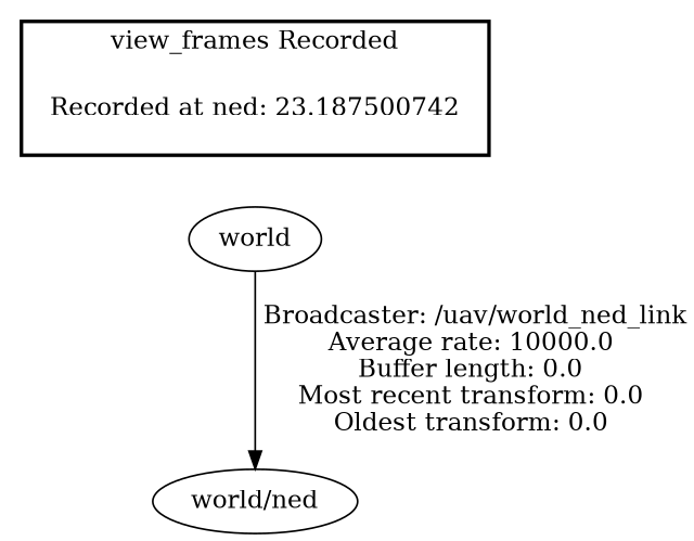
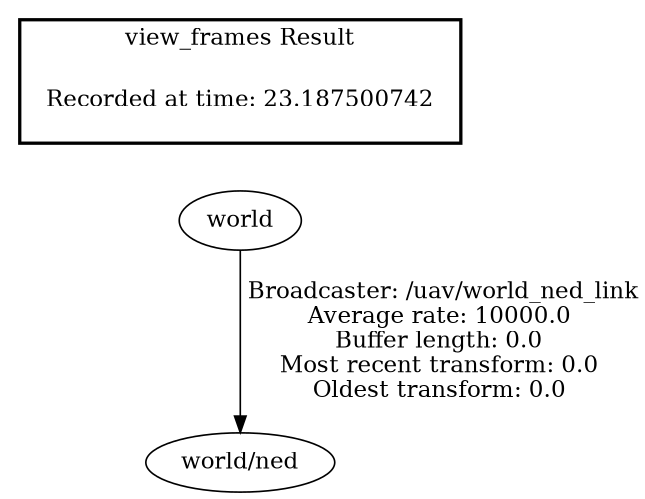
  digraph {
-   "Recorded at time: 23.187500742" [shape=plaintext label="Recorded at ned: 23.187500742"]
+   "Recorded at time: 23.187500742" [shape=plaintext]
    world
    "world/ned"
    subgraph cluster_1 {
      color=black
-     label="view_frames Recorded"
+     label="view_frames Result"
      style=bold
      "Recorded at time: 23.187500742"
    }
    "Recorded at time: 23.187500742" -> world [style=invis]
    world -> "world/ned" [label=" Broadcaster: /uav/world_ned_link\nAverage rate: 10000.0\nBuffer length: 0.0\nMost recent transform: 0.0\nOldest transform: 0.0\n"]
  }
